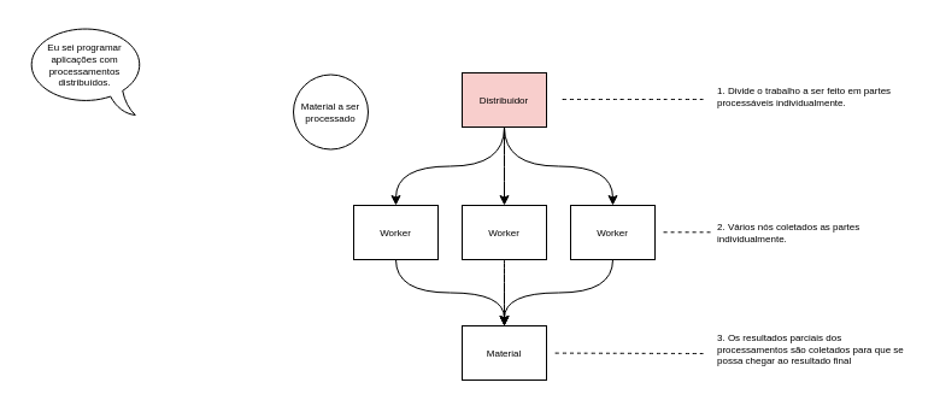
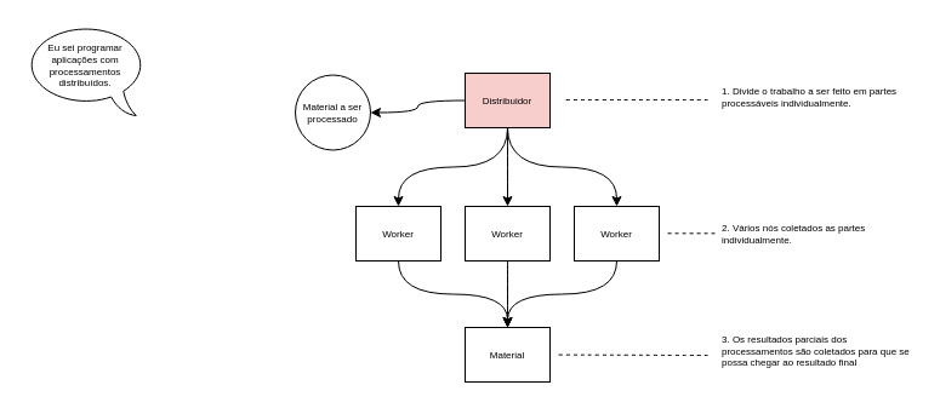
  <mxCell id="0" />
  <mxCell id="1" parent="0" />
  <mxCell id="2" value="Eu sei programar&lt;br style=&quot;font-size: 8px;&quot;&gt;aplicações com processamentos distribuídos." style="whiteSpace=wrap;html=1;shape=mxgraph.basic.oval_callout;flipV=0;flipH=1;spacing=2;spacingBottom=8;fontSize=8;" vertex="1" parent="1"><mxGeometry x="20" y="20" width="100" height="75" as="geometry" /></mxCell>
  <mxCell id="3" style="edgeStyle=orthogonalEdgeStyle;curved=1;rounded=0;orthogonalLoop=1;jettySize=auto;html=1;entryX=0.5;entryY=0;entryDx=0;entryDy=0;fontSize=8;exitX=0.5;exitY=1;exitDx=0;exitDy=0;" edge="1" parent="1" source="7" target="9"><mxGeometry relative="1" as="geometry" /></mxCell>
  <mxCell id="4" style="edgeStyle=orthogonalEdgeStyle;curved=1;rounded=0;orthogonalLoop=1;jettySize=auto;html=1;entryX=0.5;entryY=0;entryDx=0;entryDy=0;fontSize=8;" edge="1" parent="1" source="7" target="11"><mxGeometry relative="1" as="geometry" /></mxCell>
  <mxCell id="5" style="edgeStyle=orthogonalEdgeStyle;curved=1;rounded=0;orthogonalLoop=1;jettySize=auto;html=1;entryX=0.5;entryY=0;entryDx=0;entryDy=0;fontSize=8;exitX=0.5;exitY=1;exitDx=0;exitDy=0;" edge="1" parent="1" source="7" target="13"><mxGeometry relative="1" as="geometry" /></mxCell>
+ <mxCell id="6" style="edgeStyle=orthogonalEdgeStyle;curved=1;rounded=0;orthogonalLoop=1;jettySize=auto;html=1;entryX=1;entryY=0.5;entryDx=0;entryDy=0;fontSize=8;" edge="1" parent="1" source="7" target="21"><mxGeometry relative="1" as="geometry" /></mxCell>
  <mxCell id="7" value="Distribuidor" style="rounded=0;whiteSpace=wrap;html=1;fontSize=8;fillColor=#f8cecc;" vertex="1" parent="1"><mxGeometry x="383" y="60" width="70" height="45" as="geometry" /></mxCell>
  <mxCell id="8" style="edgeStyle=orthogonalEdgeStyle;curved=1;rounded=0;orthogonalLoop=1;jettySize=auto;html=1;entryX=0.5;entryY=0;entryDx=0;entryDy=0;fontSize=8;exitX=0.5;exitY=1;exitDx=0;exitDy=0;" edge="1" parent="1" source="9" target="14"><mxGeometry relative="1" as="geometry" /></mxCell>
  <mxCell id="9" value="Worker" style="rounded=0;whiteSpace=wrap;html=1;fontSize=8;" vertex="1" parent="1"><mxGeometry x="293" y="170" width="70" height="45" as="geometry" /></mxCell>
  <mxCell id="10" style="edgeStyle=orthogonalEdgeStyle;curved=1;rounded=0;orthogonalLoop=1;jettySize=auto;html=1;entryX=0.5;entryY=0;entryDx=0;entryDy=0;fontSize=8;" edge="1" parent="1" source="11" target="14"><mxGeometry relative="1" as="geometry" /></mxCell>
  <mxCell id="11" value="Worker" style="rounded=0;whiteSpace=wrap;html=1;fontSize=8;" vertex="1" parent="1"><mxGeometry x="383" y="170" width="70" height="45" as="geometry" /></mxCell>
  <mxCell id="12" style="edgeStyle=orthogonalEdgeStyle;curved=1;rounded=0;orthogonalLoop=1;jettySize=auto;html=1;entryX=0.5;entryY=0;entryDx=0;entryDy=0;fontSize=8;exitX=0.5;exitY=1;exitDx=0;exitDy=0;" edge="1" parent="1" source="13" target="14"><mxGeometry relative="1" as="geometry" /></mxCell>
  <mxCell id="13" value="Worker" style="rounded=0;whiteSpace=wrap;html=1;fontSize=8;" vertex="1" parent="1"><mxGeometry x="473" y="170" width="70" height="45" as="geometry" /></mxCell>
  <mxCell id="14" value="Material" style="rounded=0;whiteSpace=wrap;html=1;fontSize=8;" vertex="1" parent="1"><mxGeometry x="383" y="270" width="70" height="45" as="geometry" /></mxCell>
  <mxCell id="15" value="1. Divide o trabalho a ser feito em partes processáveis individualmente." style="text;html=1;strokeColor=none;fillColor=none;align=left;verticalAlign=middle;whiteSpace=wrap;rounded=0;fontSize=8;" vertex="1" parent="1"><mxGeometry x="593" y="65" width="160" height="30" as="geometry" /></mxCell>
  <mxCell id="16" value="2. Vários nós coletados as partes individualmente." style="text;html=1;strokeColor=none;fillColor=none;align=left;verticalAlign=middle;whiteSpace=wrap;rounded=0;fontSize=8;" vertex="1" parent="1"><mxGeometry x="593" y="177.5" width="160" height="30" as="geometry" /></mxCell>
  <mxCell id="17" value="3. Os resultados parciais dos processamentos são coletados para que se possa chegar ao resultado final" style="text;html=1;strokeColor=none;fillColor=none;align=left;verticalAlign=middle;whiteSpace=wrap;rounded=0;fontSize=8;" vertex="1" parent="1"><mxGeometry x="593" y="275" width="160" height="30" as="geometry" /></mxCell>
  <mxCell id="18" value="" style="endArrow=none;dashed=1;html=1;rounded=0;fontSize=8;curved=1;" edge="1" parent="1"><mxGeometry width="50" height="50" relative="1" as="geometry"><mxPoint x="583" y="82" as="sourcePoint" /><mxPoint x="463" y="82" as="targetPoint" /></mxGeometry></mxCell>
  <mxCell id="19" value="" style="endArrow=none;dashed=1;html=1;rounded=0;fontSize=8;curved=1;" edge="1" parent="1"><mxGeometry width="50" height="50" relative="1" as="geometry"><mxPoint x="583" y="293" as="sourcePoint" /><mxPoint x="458" y="292.6" as="targetPoint" /></mxGeometry></mxCell>
  <mxCell id="20" value="" style="endArrow=none;dashed=1;html=1;rounded=0;fontSize=8;curved=1;" edge="1" parent="1"><mxGeometry width="50" height="50" relative="1" as="geometry"><mxPoint x="589" y="192.3" as="sourcePoint" /><mxPoint x="549" y="192.3" as="targetPoint" /></mxGeometry></mxCell>
  <mxCell id="21" value="Material a ser processado" style="ellipse;whiteSpace=wrap;html=1;aspect=fixed;fontSize=8;spacing=2;" vertex="1" parent="1"><mxGeometry x="243" y="61.5" width="62" height="62" as="geometry" /></mxCell>
